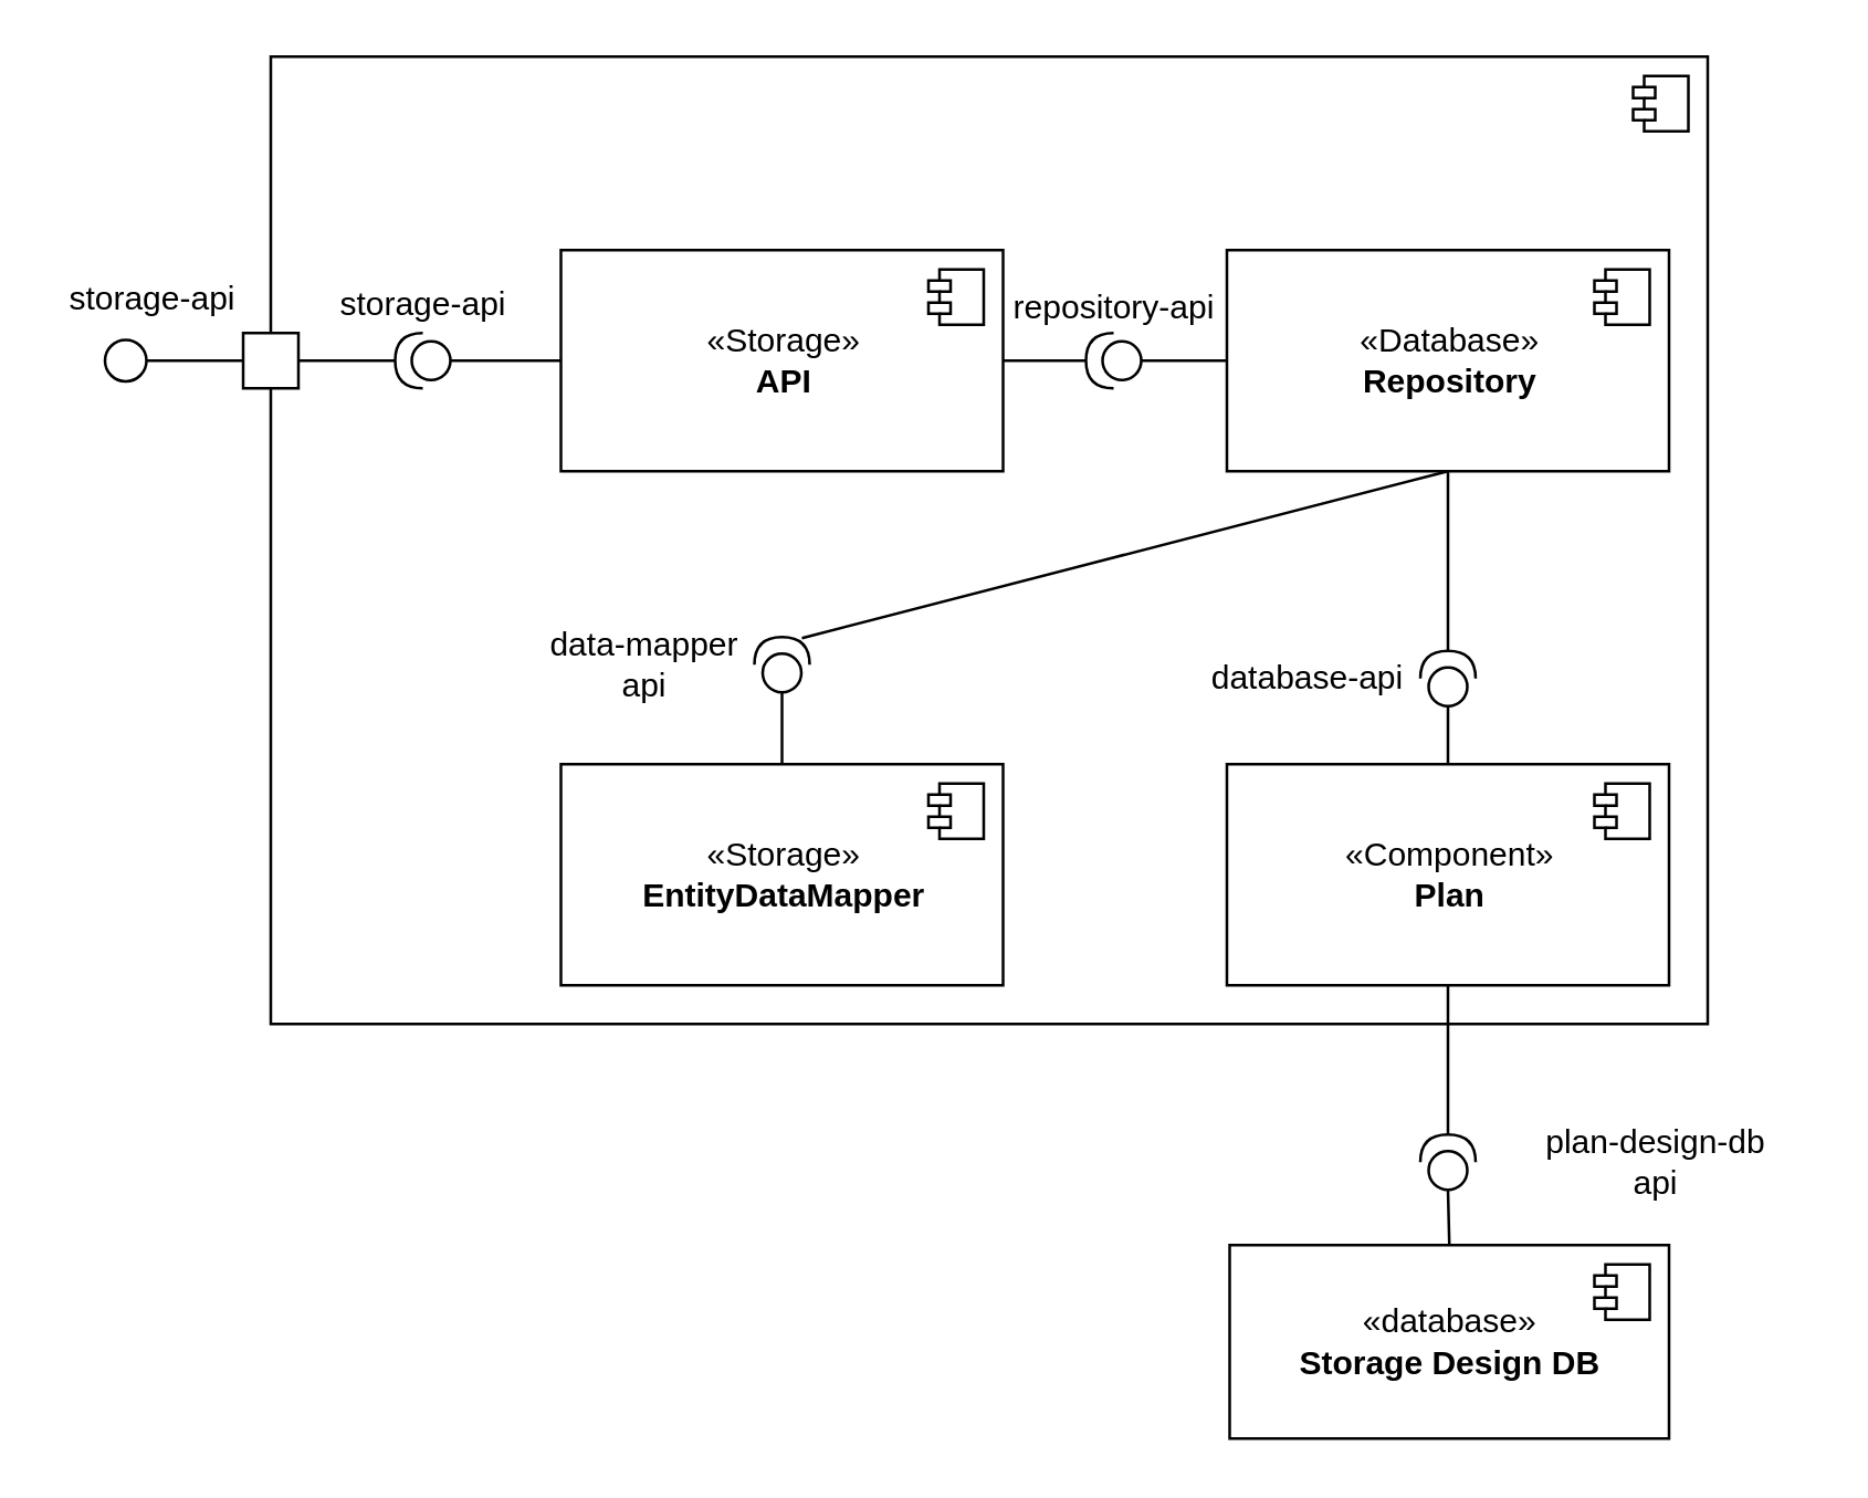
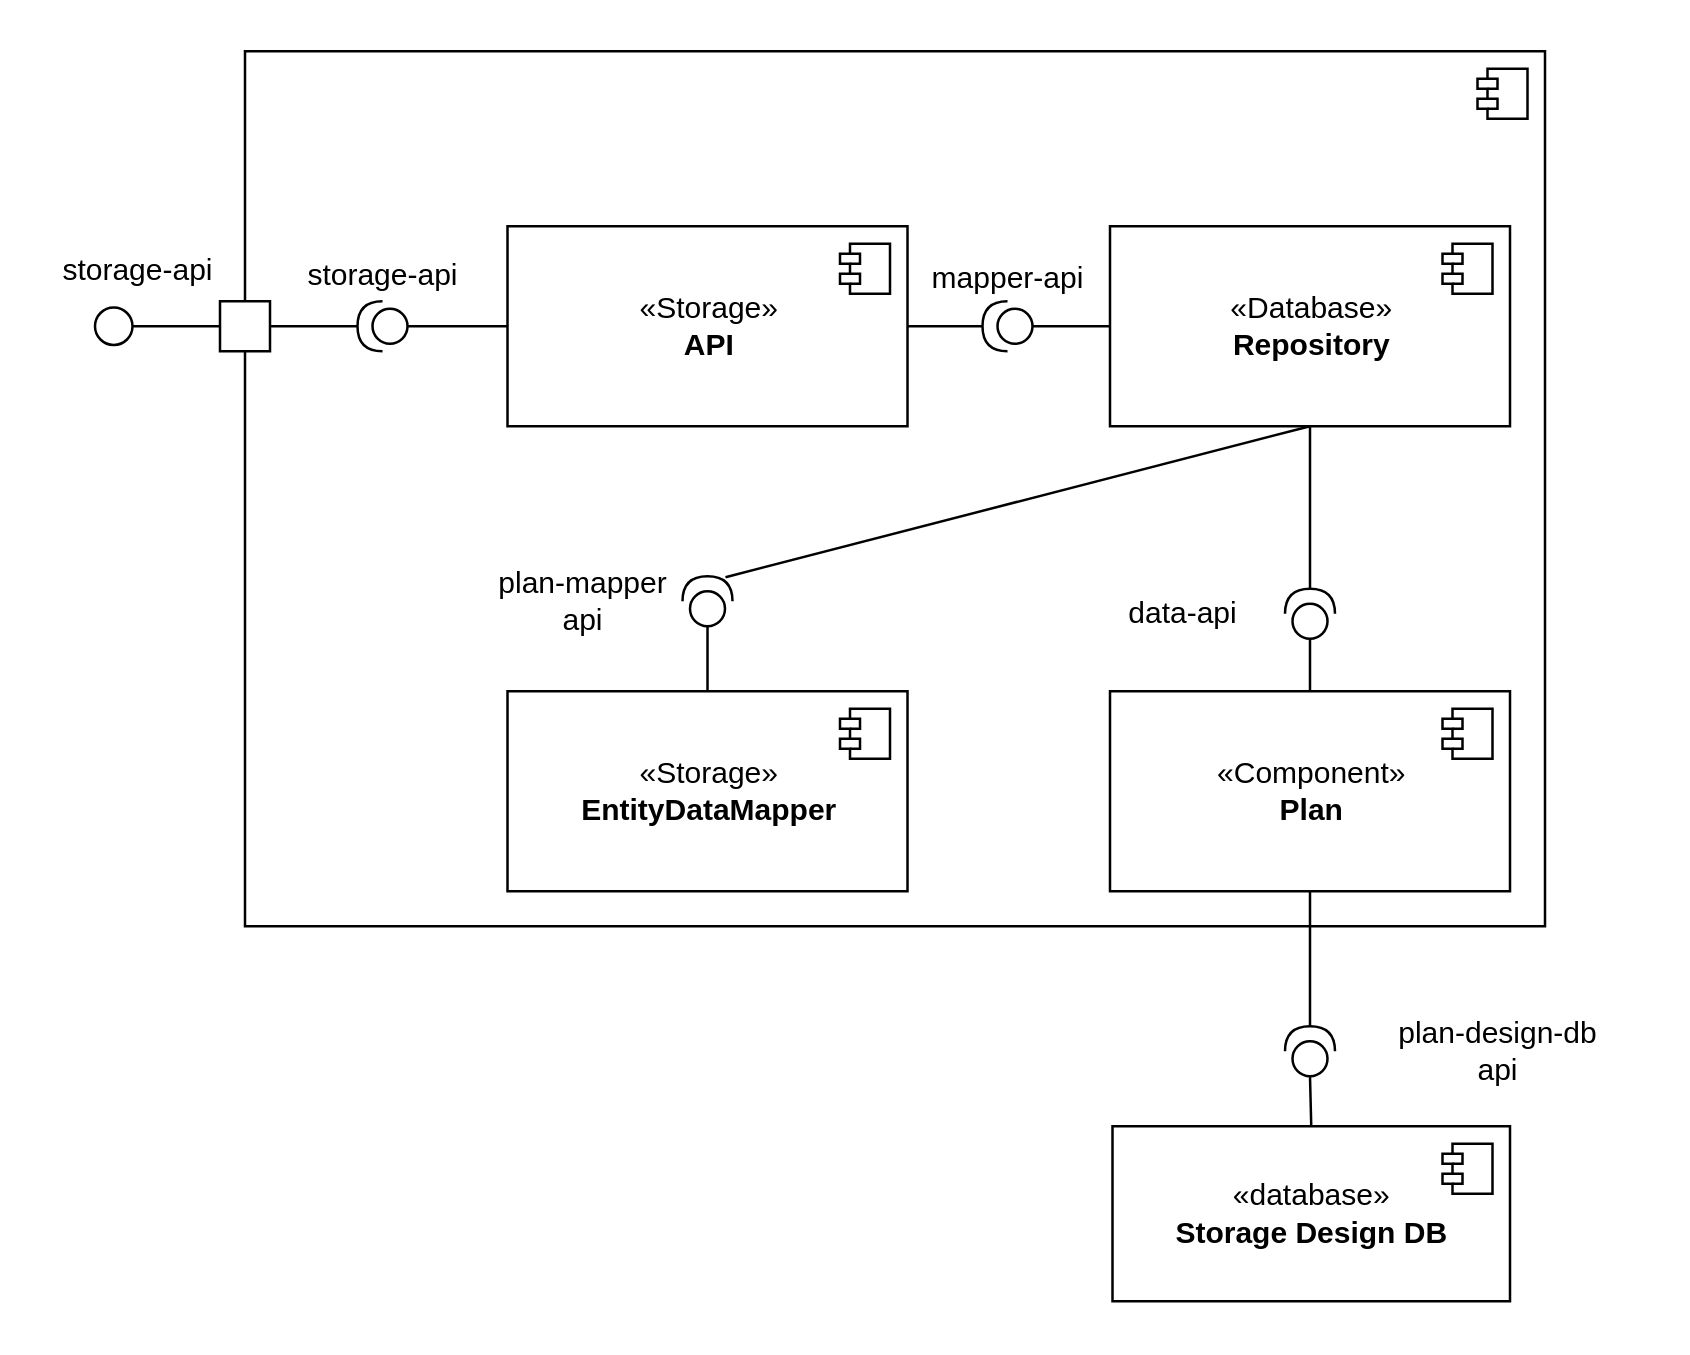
  <mxCell id="0" />
  <mxCell id="1" parent="0" />
  <mxCell id="2" value="" style="html=1;dropTarget=0;" vertex="1" parent="1"><mxGeometry x="97.5" y="20" width="520" height="350" as="geometry" /></mxCell>
  <mxCell id="3" value="" style="shape=module;jettyWidth=8;jettyHeight=4;" vertex="1" parent="2"><mxGeometry x="1" width="20" height="20" relative="1" as="geometry"><mxPoint x="-27" y="7" as="offset" /></mxGeometry></mxCell>
  <mxCell id="4" style="edgeStyle=none;rounded=0;orthogonalLoop=1;jettySize=auto;html=1;exitX=0.5;exitY=0;exitDx=0;exitDy=0;entryX=0;entryY=0.5;entryDx=0;entryDy=0;entryPerimeter=0;endArrow=none;endFill=0;" edge="1" parent="1" source="5" target="7"><mxGeometry relative="1" as="geometry" /></mxCell>
  <mxCell id="5" value="«database»&lt;br&gt;&lt;b&gt;Storage Design DB&lt;/b&gt;" style="html=1;dropTarget=0;" vertex="1" parent="1"><mxGeometry x="444.5" y="450" width="159" height="70" as="geometry" /></mxCell>
  <mxCell id="6" value="" style="shape=module;jettyWidth=8;jettyHeight=4;" vertex="1" parent="5"><mxGeometry x="1" width="20" height="20" relative="1" as="geometry"><mxPoint x="-27" y="7" as="offset" /></mxGeometry></mxCell>
  <mxCell id="7" value="" style="shape=providedRequiredInterface;html=1;verticalLabelPosition=bottom;sketch=0;direction=north;" vertex="1" parent="1"><mxGeometry x="513.5" y="410" width="20" height="20" as="geometry" /></mxCell>
  <mxCell id="8" value="plan-design-db&lt;br&gt;api" style="text;html=1;strokeColor=none;fillColor=none;align=center;verticalAlign=middle;whiteSpace=wrap;rounded=0;" vertex="1" parent="1"><mxGeometry x="543.5" y="410" width="110" height="20" as="geometry" /></mxCell>
  <mxCell id="9" style="edgeStyle=none;rounded=0;orthogonalLoop=1;jettySize=auto;html=1;exitX=0.5;exitY=0;exitDx=0;exitDy=0;entryX=0;entryY=0.5;entryDx=0;entryDy=0;entryPerimeter=0;endArrow=none;endFill=0;" edge="1" parent="1" source="11" target="34"><mxGeometry relative="1" as="geometry" /></mxCell>
  <mxCell id="10" style="edgeStyle=none;rounded=0;orthogonalLoop=1;jettySize=auto;html=1;exitX=0.5;exitY=1;exitDx=0;exitDy=0;entryX=1;entryY=0.5;entryDx=0;entryDy=0;entryPerimeter=0;endArrow=none;endFill=0;" edge="1" parent="1" source="11" target="7"><mxGeometry relative="1" as="geometry" /></mxCell>
  <mxCell id="11" value="«Component»&lt;br&gt;&lt;b&gt;Plan&lt;/b&gt;" style="html=1;dropTarget=0;" vertex="1" parent="1"><mxGeometry x="443.5" y="276" width="160" height="80" as="geometry" /></mxCell>
  <mxCell id="12" value="" style="shape=module;jettyWidth=8;jettyHeight=4;" vertex="1" parent="11"><mxGeometry x="1" width="20" height="20" relative="1" as="geometry"><mxPoint x="-27" y="7" as="offset" /></mxGeometry></mxCell>
  <mxCell id="13" style="edgeStyle=none;rounded=0;orthogonalLoop=1;jettySize=auto;html=1;exitX=0.5;exitY=0;exitDx=0;exitDy=0;entryX=0;entryY=0.5;entryDx=0;entryDy=0;entryPerimeter=0;endArrow=none;endFill=0;" edge="1" parent="1" source="14" target="32"><mxGeometry relative="1" as="geometry" /></mxCell>
  <mxCell id="14" value="«Storage»&lt;br&gt;&lt;b&gt;EntityDataMapper&lt;/b&gt;" style="html=1;dropTarget=0;" vertex="1" parent="1"><mxGeometry x="202.5" y="276" width="160" height="80" as="geometry" /></mxCell>
  <mxCell id="15" value="" style="shape=module;jettyWidth=8;jettyHeight=4;" vertex="1" parent="14"><mxGeometry x="1" width="20" height="20" relative="1" as="geometry"><mxPoint x="-27" y="7" as="offset" /></mxGeometry></mxCell>
  <mxCell id="16" style="edgeStyle=none;rounded=0;orthogonalLoop=1;jettySize=auto;html=1;exitX=0.5;exitY=1;exitDx=0;exitDy=0;entryX=0.981;entryY=0.86;entryDx=0;entryDy=0;entryPerimeter=0;endArrow=none;endFill=0;" edge="1" parent="1" source="18" target="32"><mxGeometry relative="1" as="geometry" /></mxCell>
  <mxCell id="17" style="edgeStyle=none;rounded=0;orthogonalLoop=1;jettySize=auto;html=1;exitX=0.5;exitY=1;exitDx=0;exitDy=0;entryX=1;entryY=0.5;entryDx=0;entryDy=0;entryPerimeter=0;endArrow=none;endFill=0;" edge="1" parent="1" source="18" target="34"><mxGeometry relative="1" as="geometry" /></mxCell>
  <mxCell id="18" value="«Database»&lt;br&gt;&lt;b&gt;Repository&lt;/b&gt;" style="html=1;dropTarget=0;" vertex="1" parent="1"><mxGeometry x="443.5" y="90" width="160" height="80" as="geometry" /></mxCell>
  <mxCell id="19" value="" style="shape=module;jettyWidth=8;jettyHeight=4;" vertex="1" parent="18"><mxGeometry x="1" width="20" height="20" relative="1" as="geometry"><mxPoint x="-27" y="7" as="offset" /></mxGeometry></mxCell>
  <mxCell id="20" style="rounded=0;orthogonalLoop=1;jettySize=auto;html=1;exitX=1;exitY=0.5;exitDx=0;exitDy=0;entryX=1;entryY=0.5;entryDx=0;entryDy=0;entryPerimeter=0;endArrow=none;endFill=0;" edge="1" parent="1" source="21" target="30"><mxGeometry relative="1" as="geometry" /></mxCell>
  <mxCell id="21" value="«Storage»&lt;br&gt;&lt;b&gt;API&lt;/b&gt;" style="html=1;dropTarget=0;" vertex="1" parent="1"><mxGeometry x="202.5" y="90" width="160" height="80" as="geometry" /></mxCell>
  <mxCell id="22" value="" style="shape=module;jettyWidth=8;jettyHeight=4;" vertex="1" parent="21"><mxGeometry x="1" width="20" height="20" relative="1" as="geometry"><mxPoint x="-27" y="7" as="offset" /></mxGeometry></mxCell>
  <mxCell id="23" style="edgeStyle=none;rounded=0;orthogonalLoop=1;jettySize=auto;html=1;exitX=0;exitY=0.5;exitDx=0;exitDy=0;exitPerimeter=0;entryX=0;entryY=0.5;entryDx=0;entryDy=0;endArrow=none;endFill=0;" edge="1" parent="1" source="24" target="21"><mxGeometry relative="1" as="geometry" /></mxCell>
  <mxCell id="24" value="" style="shape=providedRequiredInterface;html=1;verticalLabelPosition=bottom;sketch=0;direction=west;" vertex="1" parent="1"><mxGeometry x="142.5" y="120" width="20" height="20" as="geometry" /></mxCell>
  <mxCell id="25" value="storage-api" style="text;html=1;strokeColor=none;fillColor=none;align=center;verticalAlign=middle;whiteSpace=wrap;rounded=0;" vertex="1" parent="1"><mxGeometry x="107.5" y="95" width="90" height="30" as="geometry" /></mxCell>
  <mxCell id="26" style="edgeStyle=none;rounded=0;orthogonalLoop=1;jettySize=auto;html=1;exitX=1;exitY=0.5;exitDx=0;exitDy=0;entryX=1;entryY=0.5;entryDx=0;entryDy=0;entryPerimeter=0;endArrow=none;endFill=0;" edge="1" parent="1" source="28" target="24"><mxGeometry relative="1" as="geometry" /></mxCell>
  <mxCell id="27" style="edgeStyle=none;rounded=0;orthogonalLoop=1;jettySize=auto;html=1;exitX=0;exitY=0.5;exitDx=0;exitDy=0;entryX=1;entryY=0.5;entryDx=0;entryDy=0;endArrow=none;endFill=0;" edge="1" parent="1" source="28" target="36"><mxGeometry relative="1" as="geometry" /></mxCell>
  <mxCell id="28" value="" style="whiteSpace=wrap;html=1;aspect=fixed;" vertex="1" parent="1"><mxGeometry x="87.5" y="120" width="20" height="20" as="geometry" /></mxCell>
  <mxCell id="29" style="edgeStyle=none;rounded=0;orthogonalLoop=1;jettySize=auto;html=1;exitX=0;exitY=0.5;exitDx=0;exitDy=0;exitPerimeter=0;entryX=0;entryY=0.5;entryDx=0;entryDy=0;endArrow=none;endFill=0;" edge="1" parent="1" source="30" target="18"><mxGeometry relative="1" as="geometry" /></mxCell>
  <mxCell id="30" value="" style="shape=providedRequiredInterface;html=1;verticalLabelPosition=bottom;sketch=0;direction=west;" vertex="1" parent="1"><mxGeometry x="392.5" y="120" width="20" height="20" as="geometry" /></mxCell>
- <mxCell id="31" value="repository-api" style="text;html=1;strokeColor=none;fillColor=none;align=center;verticalAlign=middle;whiteSpace=wrap;rounded=0;" vertex="1" parent="1"><mxGeometry x="357.5" y="96" width="90" height="30" as="geometry" /></mxCell>
+ <mxCell id="31" value="mapper-api" style="text;html=1;strokeColor=none;fillColor=none;align=center;verticalAlign=middle;whiteSpace=wrap;rounded=0;" vertex="1" parent="1"><mxGeometry x="357.5" y="96" width="90" height="30" as="geometry" /></mxCell>
  <mxCell id="32" value="" style="shape=providedRequiredInterface;html=1;verticalLabelPosition=bottom;sketch=0;direction=north;" vertex="1" parent="1"><mxGeometry x="272.5" y="230" width="20" height="20" as="geometry" /></mxCell>
- <mxCell id="33" value="data-mapper&lt;br&gt;api" style="text;html=1;strokeColor=none;fillColor=none;align=center;verticalAlign=middle;whiteSpace=wrap;rounded=0;" vertex="1" parent="1"><mxGeometry x="182.5" y="225" width="100" height="30" as="geometry" /></mxCell>
+ <mxCell id="33" value="plan-mapper&lt;br&gt;api" style="text;html=1;strokeColor=none;fillColor=none;align=center;verticalAlign=middle;whiteSpace=wrap;rounded=0;" vertex="1" parent="1"><mxGeometry x="182.5" y="225" width="100" height="30" as="geometry" /></mxCell>
  <mxCell id="34" value="" style="shape=providedRequiredInterface;html=1;verticalLabelPosition=bottom;sketch=0;direction=north;" vertex="1" parent="1"><mxGeometry x="513.5" y="235" width="20" height="20" as="geometry" /></mxCell>
- <mxCell id="35" value="database-api" style="text;html=1;strokeColor=none;fillColor=none;align=center;verticalAlign=middle;whiteSpace=wrap;rounded=0;" vertex="1" parent="1"><mxGeometry x="422.5" y="230" width="100" height="30" as="geometry" /></mxCell>
+ <mxCell id="35" value="data-api" style="text;html=1;strokeColor=none;fillColor=none;align=center;verticalAlign=middle;whiteSpace=wrap;rounded=0;" vertex="1" parent="1"><mxGeometry x="422.5" y="230" width="100" height="30" as="geometry" /></mxCell>
  <mxCell id="36" value="" style="ellipse;whiteSpace=wrap;html=1;aspect=fixed;" vertex="1" parent="1"><mxGeometry x="37.5" y="122.5" width="15" height="15" as="geometry" /></mxCell>
  <mxCell id="37" value="storage-api" style="text;html=1;strokeColor=none;fillColor=none;align=center;verticalAlign=middle;whiteSpace=wrap;rounded=0;" vertex="1" parent="1"><mxGeometry x="20" y="92.5" width="70" height="30" as="geometry" /></mxCell>
